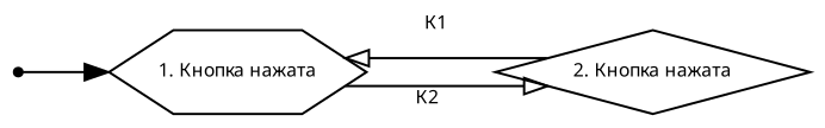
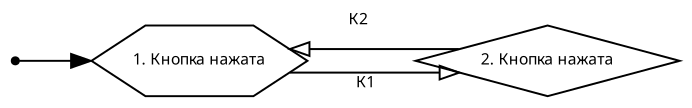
  digraph {
    fontname=Tahoma
    fontsize=8
    rankdir=LR
    splines=ortho
    node [fontname=Tahoma fontsize=8]
    edge [fontname=Tahoma fontsize=8 arrowhead=onormal]
    point [shape=point]
    n2 [label="1. Кнопка нажата" shape=hexagon]
    n3 [label="2. Кнопка нажата" shape=diamond]
    point -> n2 [arrowhead=""]
-   n2 -> n3 [label="   К1 "]
-   n3 -> n2 [label="К2 "]
+   n2 -> n3 [label="К2 "]
+   n3 -> n2 [label="   К1 "]
  }
